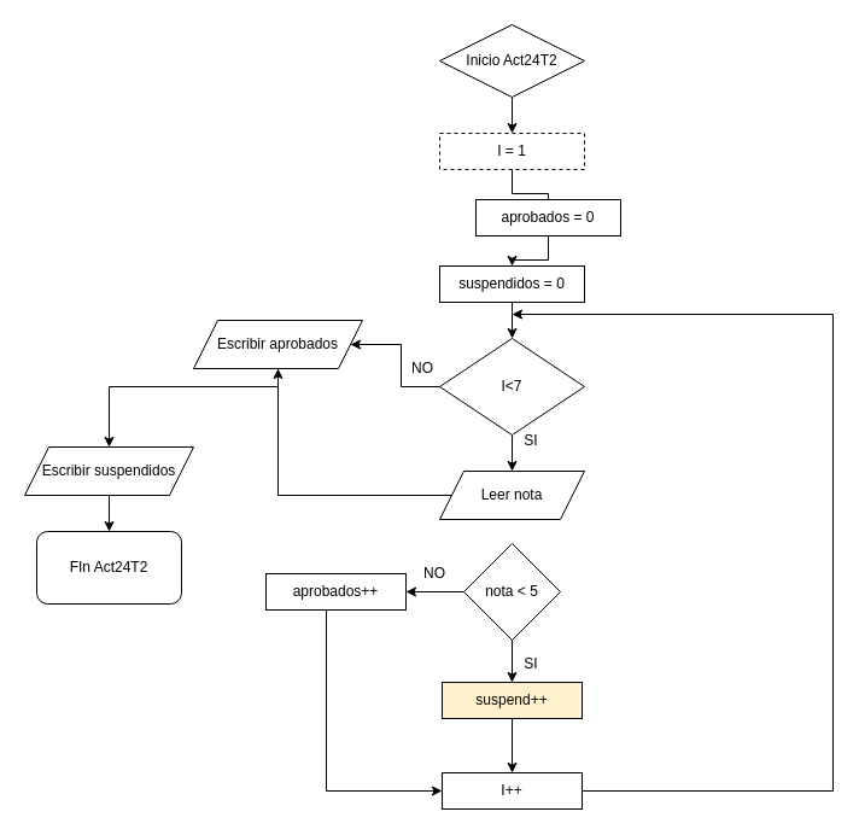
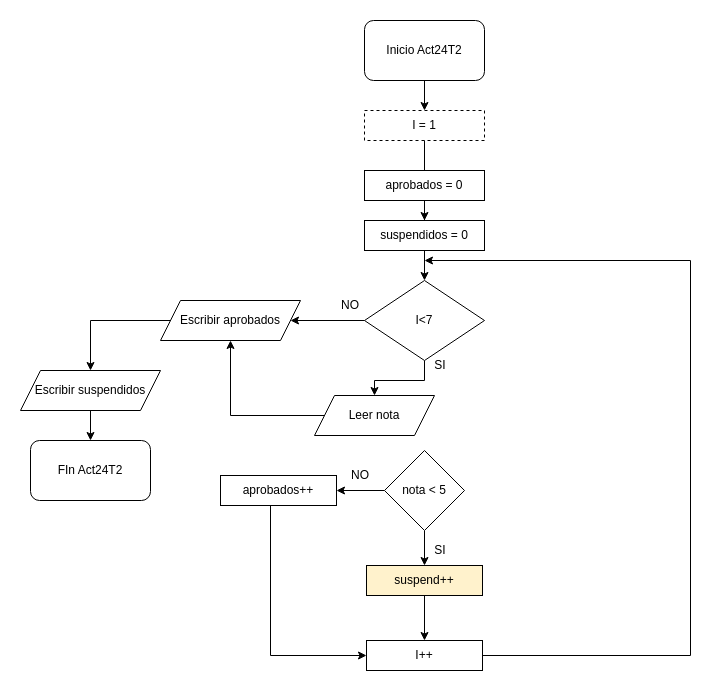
  <mxCell id="0" />
  <mxCell id="1" parent="0" />
  <mxCell id="2" style="edgeStyle=orthogonalEdgeStyle;rounded=0;orthogonalLoop=1;jettySize=auto;html=1;entryX=0.5;entryY=0;entryDx=0;entryDy=0;" edge="1" parent="1" source="3" target="8"><mxGeometry relative="1" as="geometry" /></mxCell>
- <mxCell id="3" value="Inicio Act24T2" style="rhombus;whiteSpace=wrap;html=1;" vertex="1" parent="1"><mxGeometry x="364" y="20" width="120" height="60" as="geometry" /></mxCell>
+ <mxCell id="3" value="Inicio Act24T2" style="rounded=1;whiteSpace=wrap;html=1;" vertex="1" parent="1"><mxGeometry x="364" y="20" width="120" height="60" as="geometry" /></mxCell>
  <mxCell id="4" style="edgeStyle=orthogonalEdgeStyle;rounded=0;orthogonalLoop=1;jettySize=auto;html=1;entryX=0.5;entryY=0;entryDx=0;entryDy=0;" edge="1" parent="1" source="6" target="10"><mxGeometry relative="1" as="geometry" /></mxCell>
  <mxCell id="5" style="edgeStyle=orthogonalEdgeStyle;rounded=0;orthogonalLoop=1;jettySize=auto;html=1;" edge="1" parent="1" source="32" target="28"><mxGeometry relative="1" as="geometry" /></mxCell>
  <mxCell id="6" value="I&amp;lt;7" style="rhombus;whiteSpace=wrap;html=1;" vertex="1" parent="1"><mxGeometry x="364" y="280" width="120" height="80" as="geometry" /></mxCell>
  <mxCell id="7" style="edgeStyle=orthogonalEdgeStyle;rounded=0;orthogonalLoop=1;jettySize=auto;html=1;entryX=0.5;entryY=0;entryDx=0;entryDy=0;" edge="1" parent="1" source="14" target="6"><mxGeometry relative="1" as="geometry" /></mxCell>
  <mxCell id="8" value="I = 1" style="rounded=0;whiteSpace=wrap;html=1;dashed=1;" vertex="1" parent="1"><mxGeometry x="364" y="110" width="120" height="30" as="geometry" /></mxCell>
  <mxCell id="9" style="edgeStyle=orthogonalEdgeStyle;rounded=0;orthogonalLoop=1;jettySize=auto;html=1;" edge="1" parent="1" source="10" target="30"><mxGeometry relative="1" as="geometry" /></mxCell>
- <mxCell id="10" value="Leer nota" style="shape=parallelogram;perimeter=parallelogramPerimeter;whiteSpace=wrap;html=1;fixedSize=1;" vertex="1" parent="1"><mxGeometry x="364" y="390" width="120" height="40" as="geometry" /></mxCell>
+ <mxCell id="10" value="Leer nota" style="shape=parallelogram;perimeter=parallelogramPerimeter;whiteSpace=wrap;html=1;fixedSize=1;" vertex="1" parent="1"><mxGeometry x="314" y="395" width="120" height="40" as="geometry" /></mxCell>
  <mxCell id="11" value="" style="edgeStyle=orthogonalEdgeStyle;rounded=0;orthogonalLoop=1;jettySize=auto;html=1;entryX=0.5;entryY=0;entryDx=0;entryDy=0;endArrow=none;" edge="1" parent="1" source="8" target="12"><mxGeometry relative="1" as="geometry"><mxPoint x="424" y="140" as="sourcePoint" /><mxPoint x="424" y="280" as="targetPoint" /></mxGeometry></mxCell>
- <mxCell id="12" value="aprobados = 0" style="rounded=0;whiteSpace=wrap;html=1;" vertex="1" parent="1"><mxGeometry x="394" y="165" width="120" height="30" as="geometry" /></mxCell>
+ <mxCell id="12" value="aprobados = 0" style="rounded=0;whiteSpace=wrap;html=1;" vertex="1" parent="1"><mxGeometry x="364" y="170" width="120" height="30" as="geometry" /></mxCell>
  <mxCell id="13" value="" style="edgeStyle=orthogonalEdgeStyle;rounded=0;orthogonalLoop=1;jettySize=auto;html=1;entryX=0.5;entryY=0;entryDx=0;entryDy=0;" edge="1" parent="1" source="12" target="14"><mxGeometry relative="1" as="geometry"><mxPoint x="424" y="200" as="sourcePoint" /><mxPoint x="424" y="280" as="targetPoint" /></mxGeometry></mxCell>
  <mxCell id="14" value="suspendidos = 0" style="rounded=0;whiteSpace=wrap;html=1;" vertex="1" parent="1"><mxGeometry x="364" y="220" width="120" height="30" as="geometry" /></mxCell>
  <mxCell id="15" style="edgeStyle=orthogonalEdgeStyle;rounded=0;orthogonalLoop=1;jettySize=auto;html=1;entryX=0.5;entryY=0;entryDx=0;entryDy=0;" edge="1" parent="1" source="17" target="19"><mxGeometry relative="1" as="geometry" /></mxCell>
  <mxCell id="16" style="edgeStyle=orthogonalEdgeStyle;rounded=0;orthogonalLoop=1;jettySize=auto;html=1;entryX=1;entryY=0.5;entryDx=0;entryDy=0;" edge="1" parent="1" source="17" target="21"><mxGeometry relative="1" as="geometry" /></mxCell>
  <mxCell id="17" value="nota &amp;lt; 5" style="rhombus;whiteSpace=wrap;html=1;" vertex="1" parent="1"><mxGeometry x="384" y="450" width="80" height="80" as="geometry" /></mxCell>
  <mxCell id="18" style="edgeStyle=orthogonalEdgeStyle;rounded=0;orthogonalLoop=1;jettySize=auto;html=1;entryX=0.5;entryY=0;entryDx=0;entryDy=0;" edge="1" parent="1" source="19" target="24"><mxGeometry relative="1" as="geometry" /></mxCell>
  <mxCell id="19" value="suspend++" style="rounded=0;whiteSpace=wrap;html=1;fillColor=#fff2cc;" vertex="1" parent="1"><mxGeometry x="366" y="565" width="116" height="30" as="geometry" /></mxCell>
  <mxCell id="20" style="edgeStyle=orthogonalEdgeStyle;rounded=0;orthogonalLoop=1;jettySize=auto;html=1;entryX=0;entryY=0.5;entryDx=0;entryDy=0;" edge="1" parent="1" source="21" target="24"><mxGeometry relative="1" as="geometry"><Array as="points"><mxPoint x="270" y="655" /></Array></mxGeometry></mxCell>
  <mxCell id="21" value="aprobados++" style="rounded=0;whiteSpace=wrap;html=1;" vertex="1" parent="1"><mxGeometry x="220" y="475" width="116" height="30" as="geometry" /></mxCell>
  <mxCell id="22" value="SI" style="text;html=1;strokeColor=none;fillColor=none;align=center;verticalAlign=middle;whiteSpace=wrap;rounded=0;" vertex="1" parent="1"><mxGeometry x="410" y="535" width="60" height="30" as="geometry" /></mxCell>
  <mxCell id="23" value="NO" style="text;html=1;strokeColor=none;fillColor=none;align=center;verticalAlign=middle;whiteSpace=wrap;rounded=0;" vertex="1" parent="1"><mxGeometry x="330" y="460" width="60" height="30" as="geometry" /></mxCell>
  <mxCell id="24" value="I++" style="rounded=0;whiteSpace=wrap;html=1;" vertex="1" parent="1"><mxGeometry x="366" y="640" width="116" height="30" as="geometry" /></mxCell>
  <mxCell id="25" value="" style="endArrow=classic;html=1;rounded=0;exitX=1;exitY=0.5;exitDx=0;exitDy=0;" edge="1" parent="1" source="24"><mxGeometry width="50" height="50" relative="1" as="geometry"><mxPoint x="400" y="530" as="sourcePoint" /><mxPoint x="424" y="260" as="targetPoint" /><Array as="points"><mxPoint x="690" y="655" /><mxPoint x="690" y="260" /></Array></mxGeometry></mxCell>
  <mxCell id="26" value="SI" style="text;html=1;strokeColor=none;fillColor=none;align=center;verticalAlign=middle;whiteSpace=wrap;rounded=0;" vertex="1" parent="1"><mxGeometry x="410" y="350" width="60" height="30" as="geometry" /></mxCell>
  <mxCell id="27" value="NO" style="text;html=1;strokeColor=none;fillColor=none;align=center;verticalAlign=middle;whiteSpace=wrap;rounded=0;" vertex="1" parent="1"><mxGeometry x="320" y="290" width="60" height="30" as="geometry" /></mxCell>
  <mxCell id="28" value="FIn Act24T2" style="rounded=1;whiteSpace=wrap;html=1;" vertex="1" parent="1"><mxGeometry x="30" y="440" width="120" height="60" as="geometry" /></mxCell>
  <mxCell id="29" value="" style="edgeStyle=orthogonalEdgeStyle;rounded=0;orthogonalLoop=1;jettySize=auto;html=1;" edge="1" parent="1" source="6" target="30"><mxGeometry relative="1" as="geometry"><mxPoint x="364" y="320" as="sourcePoint" /><mxPoint x="140" y="320" as="targetPoint" /></mxGeometry></mxCell>
- <mxCell id="30" value="Escribir aprobados" style="shape=parallelogram;perimeter=parallelogramPerimeter;whiteSpace=wrap;html=1;fixedSize=1;" vertex="1" parent="1"><mxGeometry x="160" y="265" width="140" height="40" as="geometry" /></mxCell>
+ <mxCell id="30" value="Escribir aprobados" style="shape=parallelogram;perimeter=parallelogramPerimeter;whiteSpace=wrap;html=1;fixedSize=1;" vertex="1" parent="1"><mxGeometry x="160" y="300" width="140" height="40" as="geometry" /></mxCell>
  <mxCell id="31" value="" style="edgeStyle=orthogonalEdgeStyle;rounded=0;orthogonalLoop=1;jettySize=auto;html=1;" edge="1" parent="1" source="30" target="32"><mxGeometry relative="1" as="geometry"><mxPoint x="190" y="320" as="sourcePoint" /><mxPoint x="90" y="440" as="targetPoint" /><Array as="points"><mxPoint x="90" y="320" /></Array></mxGeometry></mxCell>
  <mxCell id="32" value="Escribir suspendidos" style="shape=parallelogram;perimeter=parallelogramPerimeter;whiteSpace=wrap;html=1;fixedSize=1;" vertex="1" parent="1"><mxGeometry x="20" y="370" width="140" height="40" as="geometry" /></mxCell>
